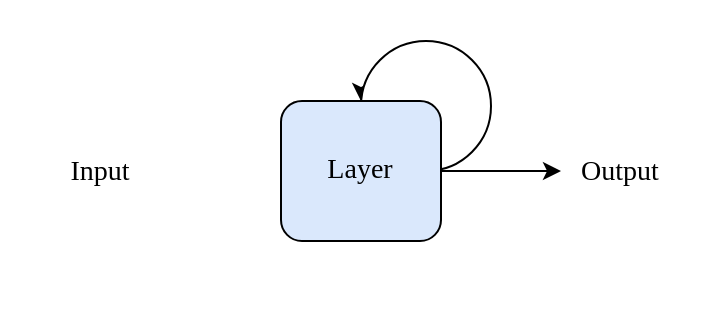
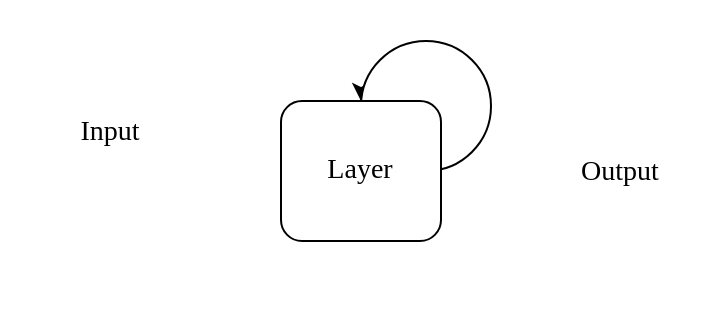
  <mxCell id="0" />
  <mxCell id="1" parent="0" />
  <mxCell id="2" style="edgeStyle=none;rounded=0;orthogonalLoop=1;jettySize=auto;html=1;entryX=0.5;entryY=0;entryDx=0;entryDy=0;fontSize=14;elbow=vertical;" edge="1" parent="1" target="4"><mxGeometry relative="1" as="geometry"><mxPoint x="180" y="43" as="sourcePoint" /></mxGeometry></mxCell>
  <mxCell id="3" value="" style="ellipse;whiteSpace=wrap;html=1;aspect=fixed;fontSize=14;fillColor=default;" vertex="1" parent="1"><mxGeometry x="180" y="20" width="65" height="65" as="geometry" /></mxCell>
- <mxCell id="4" value="Layer" style="rounded=1;whiteSpace=wrap;html=1;fontFamily=Times New Roman;fontSize=14;fillColor=#dae8fc;" vertex="1" parent="1"><mxGeometry x="140" y="50" width="80" height="70" as="geometry" /></mxCell>
- <mxCell id="5" value="" style="endArrow=classic;html=1;rounded=0;fontSize=14;entryX=0;entryY=0.5;entryDx=0;entryDy=0;exitX=1;exitY=0.5;exitDx=0;exitDy=0;" edge="1" parent="1" source="4" target="7"><mxGeometry width="50" height="50" relative="1" as="geometry"><mxPoint x="179.5" y="70" as="sourcePoint" /><mxPoint x="179.5" y="10" as="targetPoint" /></mxGeometry></mxCell>
- <mxCell id="6" value="&lt;font face=&quot;Times New Roman&quot;&gt;Input&lt;/font&gt;" style="text;html=1;strokeColor=none;fillColor=none;align=center;verticalAlign=middle;whiteSpace=wrap;rounded=0;fontSize=14;" vertex="1" parent="1"><mxGeometry x="20" y="70" width="60" height="30" as="geometry" /></mxCell>
+ <mxCell id="4" value="Layer" style="rounded=1;whiteSpace=wrap;html=1;fontFamily=Times New Roman;fontSize=14;" vertex="1" parent="1"><mxGeometry x="140" y="50" width="80" height="70" as="geometry" /></mxCell>
+ <mxCell id="6" value="&lt;font face=&quot;Times New Roman&quot;&gt;Input&lt;/font&gt;" style="text;html=1;strokeColor=none;fillColor=none;align=center;verticalAlign=middle;whiteSpace=wrap;rounded=0;fontSize=14;" vertex="1" parent="1"><mxGeometry x="25" y="50" width="60" height="30" as="geometry" /></mxCell>
  <mxCell id="7" value="&lt;font face=&quot;Times New Roman&quot;&gt;Output&lt;/font&gt;" style="text;html=1;strokeColor=none;fillColor=none;align=center;verticalAlign=middle;whiteSpace=wrap;rounded=0;fontSize=14;" vertex="1" parent="1"><mxGeometry x="280" y="70" width="60" height="30" as="geometry" /></mxCell>
  <mxCell id="8" style="rounded=0;orthogonalLoop=1;jettySize=auto;html=1;entryX=0;entryY=0.5;entryDx=0;entryDy=0;fontSize=14;elbow=vertical;" edge="1" parent="1"><mxGeometry relative="1" as="geometry"><mxPoint x="267.5" y="136.25" as="sourcePoint" /><mxPoint x="267.5" y="136.25" as="targetPoint" /><Array as="points" /></mxGeometry></mxCell>
